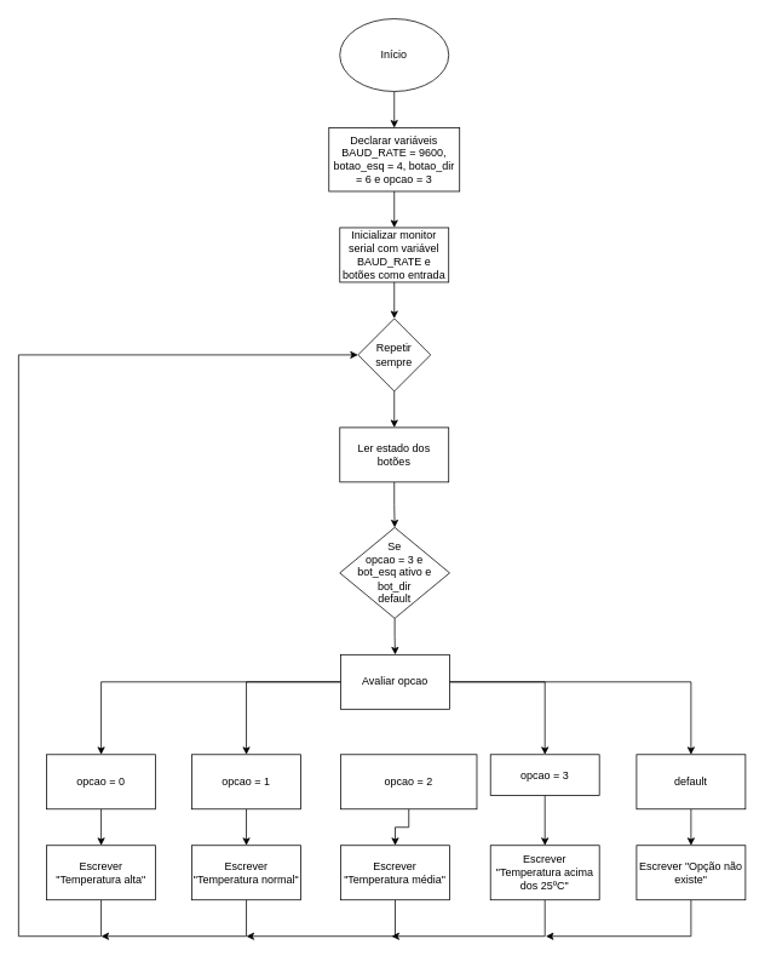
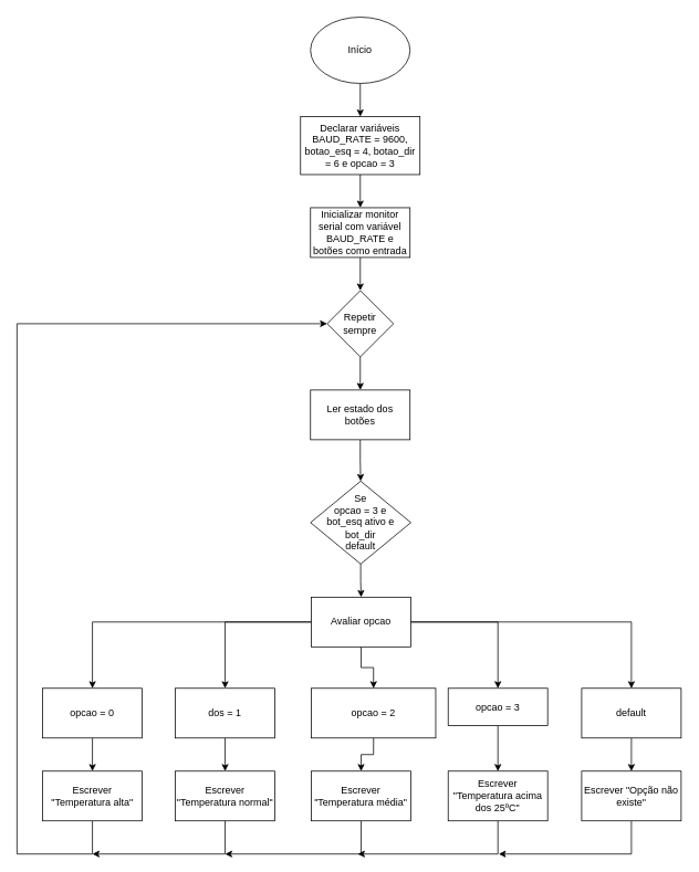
  <mxCell id="0" />
  <mxCell id="1" parent="0" />
  <mxCell id="2" style="edgeStyle=orthogonalEdgeStyle;rounded=0;orthogonalLoop=1;jettySize=auto;html=1;entryX=0.5;entryY=0;entryDx=0;entryDy=0;" parent="1" source="3" target="5" edge="1"><mxGeometry relative="1" as="geometry" /></mxCell>
  <mxCell id="3" value="Início" style="ellipse;whiteSpace=wrap;html=1;" parent="1" vertex="1"><mxGeometry x="374" y="20" width="120" height="80" as="geometry" /></mxCell>
  <mxCell id="4" style="edgeStyle=orthogonalEdgeStyle;rounded=0;orthogonalLoop=1;jettySize=auto;html=1;entryX=0.5;entryY=0;entryDx=0;entryDy=0;" parent="1" source="5" target="7" edge="1"><mxGeometry relative="1" as="geometry" /></mxCell>
  <mxCell id="5" value="Declarar variáveis BAUD_RATE = 9600, botao_esq = 4, botao_dir = 6 e opcao = 3" style="rounded=0;whiteSpace=wrap;html=1;" parent="1" vertex="1"><mxGeometry x="362" y="140" width="144" height="70" as="geometry" /></mxCell>
  <mxCell id="6" style="edgeStyle=orthogonalEdgeStyle;rounded=0;orthogonalLoop=1;jettySize=auto;html=1;entryX=0.5;entryY=0;entryDx=0;entryDy=0;" parent="1" source="7" target="9" edge="1"><mxGeometry relative="1" as="geometry" /></mxCell>
  <mxCell id="7" value="Inicializar monitor serial com variável BAUD_RATE e botões como entrada" style="rounded=0;whiteSpace=wrap;html=1;" parent="1" vertex="1"><mxGeometry x="374" y="250" width="120" height="60" as="geometry" /></mxCell>
  <mxCell id="8" style="edgeStyle=orthogonalEdgeStyle;rounded=0;orthogonalLoop=1;jettySize=auto;html=1;entryX=0.5;entryY=0;entryDx=0;entryDy=0;" parent="1" source="9" target="37" edge="1"><mxGeometry relative="1" as="geometry" /></mxCell>
  <mxCell id="9" value="Repetir sempre" style="rhombus;whiteSpace=wrap;html=1;" parent="1" vertex="1"><mxGeometry x="394" y="350" width="80" height="80" as="geometry" /></mxCell>
  <mxCell id="10" style="edgeStyle=orthogonalEdgeStyle;rounded=0;orthogonalLoop=1;jettySize=auto;html=1;entryX=0.5;entryY=0;entryDx=0;entryDy=0;" parent="1" source="15" target="17" edge="1"><mxGeometry relative="1" as="geometry" /></mxCell>
  <mxCell id="11" style="edgeStyle=orthogonalEdgeStyle;rounded=0;orthogonalLoop=1;jettySize=auto;html=1;entryX=0.5;entryY=0;entryDx=0;entryDy=0;" parent="1" source="15" target="19" edge="1"><mxGeometry relative="1" as="geometry" /></mxCell>
+ <mxCell id="12" style="edgeStyle=orthogonalEdgeStyle;rounded=0;orthogonalLoop=1;jettySize=auto;html=1;entryX=0.5;entryY=0;entryDx=0;entryDy=0;" parent="1" source="15" target="21" edge="1"><mxGeometry relative="1" as="geometry" /></mxCell>
  <mxCell id="13" style="edgeStyle=orthogonalEdgeStyle;rounded=0;orthogonalLoop=1;jettySize=auto;html=1;entryX=0.5;entryY=0;entryDx=0;entryDy=0;" parent="1" source="15" target="23" edge="1"><mxGeometry relative="1" as="geometry" /></mxCell>
  <mxCell id="14" style="edgeStyle=orthogonalEdgeStyle;rounded=0;orthogonalLoop=1;jettySize=auto;html=1;entryX=0.5;entryY=0;entryDx=0;entryDy=0;" parent="1" source="15" target="25" edge="1"><mxGeometry relative="1" as="geometry" /></mxCell>
  <mxCell id="15" value="Avaliar opcao" style="rounded=0;whiteSpace=wrap;html=1;" parent="1" vertex="1"><mxGeometry x="375" y="720" width="120" height="60" as="geometry" /></mxCell>
  <mxCell id="16" style="edgeStyle=orthogonalEdgeStyle;rounded=0;orthogonalLoop=1;jettySize=auto;html=1;entryX=0.5;entryY=0;entryDx=0;entryDy=0;" parent="1" source="17" target="27" edge="1"><mxGeometry relative="1" as="geometry" /></mxCell>
  <mxCell id="17" value="opcao = 0" style="rounded=0;whiteSpace=wrap;html=1;" parent="1" vertex="1"><mxGeometry x="51" y="830" width="120" height="60" as="geometry" /></mxCell>
  <mxCell id="18" style="edgeStyle=orthogonalEdgeStyle;rounded=0;orthogonalLoop=1;jettySize=auto;html=1;entryX=0.5;entryY=0;entryDx=0;entryDy=0;" parent="1" source="19" target="29" edge="1"><mxGeometry relative="1" as="geometry" /></mxCell>
- <mxCell id="19" value="opcao = 1" style="rounded=0;whiteSpace=wrap;html=1;" parent="1" vertex="1"><mxGeometry x="211" y="830" width="120" height="60" as="geometry" /></mxCell>
+ <mxCell id="19" value="dos = 1" style="rounded=0;whiteSpace=wrap;html=1;" parent="1" vertex="1"><mxGeometry x="211" y="830" width="120" height="60" as="geometry" /></mxCell>
  <mxCell id="20" style="edgeStyle=orthogonalEdgeStyle;rounded=0;orthogonalLoop=1;jettySize=auto;html=1;entryX=0.5;entryY=0;entryDx=0;entryDy=0;" parent="1" source="21" target="31" edge="1"><mxGeometry relative="1" as="geometry" /></mxCell>
  <mxCell id="21" value="opcao = 2" style="rounded=0;whiteSpace=wrap;html=1;" parent="1" vertex="1"><mxGeometry x="375" y="830" width="150" height="60" as="geometry" /></mxCell>
  <mxCell id="22" style="edgeStyle=orthogonalEdgeStyle;rounded=0;orthogonalLoop=1;jettySize=auto;html=1;entryX=0.5;entryY=0;entryDx=0;entryDy=0;" parent="1" source="23" target="33" edge="1"><mxGeometry relative="1" as="geometry" /></mxCell>
  <mxCell id="23" value="opcao = 3" style="rounded=0;whiteSpace=wrap;html=1;" parent="1" vertex="1"><mxGeometry x="540" y="830" width="120" height="45" as="geometry" /></mxCell>
  <mxCell id="24" style="edgeStyle=orthogonalEdgeStyle;rounded=0;orthogonalLoop=1;jettySize=auto;html=1;entryX=0.5;entryY=0;entryDx=0;entryDy=0;" parent="1" source="25" target="35" edge="1"><mxGeometry relative="1" as="geometry" /></mxCell>
  <mxCell id="25" value="default" style="rounded=0;whiteSpace=wrap;html=1;" parent="1" vertex="1"><mxGeometry x="701" y="830" width="120" height="60" as="geometry" /></mxCell>
  <mxCell id="26" style="edgeStyle=orthogonalEdgeStyle;rounded=0;orthogonalLoop=1;jettySize=auto;html=1;entryX=0;entryY=0.5;entryDx=0;entryDy=0;" parent="1" source="27" target="9" edge="1"><mxGeometry relative="1" as="geometry"><Array as="points"><mxPoint x="111" y="1030" /><mxPoint x="20" y="1030" /><mxPoint x="20" y="390" /></Array></mxGeometry></mxCell>
  <mxCell id="27" value="Escrever &quot;Temperatura alta&quot;" style="rounded=0;whiteSpace=wrap;html=1;" parent="1" vertex="1"><mxGeometry x="51" y="930" width="120" height="60" as="geometry" /></mxCell>
  <mxCell id="28" style="edgeStyle=orthogonalEdgeStyle;rounded=0;orthogonalLoop=1;jettySize=auto;html=1;" parent="1" source="29" edge="1"><mxGeometry relative="1" as="geometry"><mxPoint x="111" y="1030" as="targetPoint" /><Array as="points"><mxPoint x="271" y="1030" /></Array></mxGeometry></mxCell>
  <mxCell id="29" value="Escrever &quot;Temperatura normal&quot;" style="rounded=0;whiteSpace=wrap;html=1;" parent="1" vertex="1"><mxGeometry x="211" y="930" width="120" height="60" as="geometry" /></mxCell>
  <mxCell id="30" style="edgeStyle=orthogonalEdgeStyle;rounded=0;orthogonalLoop=1;jettySize=auto;html=1;" parent="1" source="31" edge="1"><mxGeometry relative="1" as="geometry"><mxPoint x="271" y="1030" as="targetPoint" /><Array as="points"><mxPoint x="435" y="1030" /></Array></mxGeometry></mxCell>
  <mxCell id="31" value="Escrever &quot;Temperatura média&quot;" style="rounded=0;whiteSpace=wrap;html=1;" parent="1" vertex="1"><mxGeometry x="375" y="930" width="120" height="60" as="geometry" /></mxCell>
  <mxCell id="32" style="edgeStyle=orthogonalEdgeStyle;rounded=0;orthogonalLoop=1;jettySize=auto;html=1;" parent="1" source="33" edge="1"><mxGeometry relative="1" as="geometry"><mxPoint x="431" y="1030" as="targetPoint" /><Array as="points"><mxPoint x="600" y="1030" /></Array></mxGeometry></mxCell>
  <mxCell id="33" value="Escrever &quot;Temperatura acima dos 25ºC&quot;" style="rounded=0;whiteSpace=wrap;html=1;" parent="1" vertex="1"><mxGeometry x="540" y="930" width="120" height="60" as="geometry" /></mxCell>
  <mxCell id="34" style="edgeStyle=orthogonalEdgeStyle;rounded=0;orthogonalLoop=1;jettySize=auto;html=1;" parent="1" source="35" edge="1"><mxGeometry relative="1" as="geometry"><mxPoint x="601" y="1030" as="targetPoint" /><Array as="points"><mxPoint x="761" y="1030" /></Array></mxGeometry></mxCell>
  <mxCell id="35" value="Escrever &quot;Opção não existe&quot;" style="rounded=0;whiteSpace=wrap;html=1;" parent="1" vertex="1"><mxGeometry x="701" y="930" width="120" height="60" as="geometry" /></mxCell>
  <mxCell id="36" style="edgeStyle=orthogonalEdgeStyle;rounded=0;orthogonalLoop=1;jettySize=auto;html=1;entryX=0.5;entryY=0;entryDx=0;entryDy=0;" parent="1" source="37" target="39" edge="1"><mxGeometry relative="1" as="geometry" /></mxCell>
  <mxCell id="37" value="Ler estado dos botões" style="rounded=0;whiteSpace=wrap;html=1;" parent="1" vertex="1"><mxGeometry x="374" y="470" width="120" height="60" as="geometry" /></mxCell>
  <mxCell id="38" style="edgeStyle=orthogonalEdgeStyle;rounded=0;orthogonalLoop=1;jettySize=auto;html=1;entryX=0.5;entryY=0;entryDx=0;entryDy=0;" parent="1" source="39" target="15" edge="1"><mxGeometry relative="1" as="geometry" /></mxCell>
  <mxCell id="39" value="Se&lt;div&gt;&lt;span style=&quot;background-color: transparent; color: light-dark(rgb(0, 0, 0), rgb(255, 255, 255));&quot;&gt;opcao = 3 e&lt;/span&gt;&lt;div&gt;bot_esq ativo e bot_dir&lt;/div&gt;&lt;div&gt;default&lt;/div&gt;&lt;/div&gt;" style="rhombus;whiteSpace=wrap;html=1;" parent="1" vertex="1"><mxGeometry x="374" y="580" width="121" height="100" as="geometry" /></mxCell>
